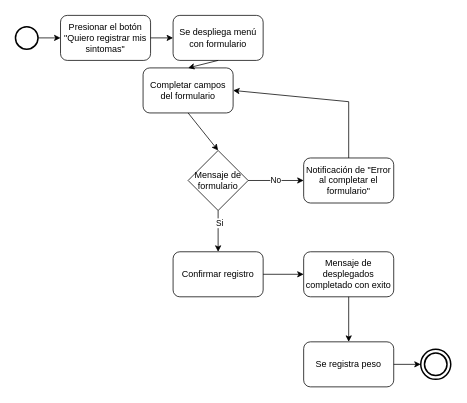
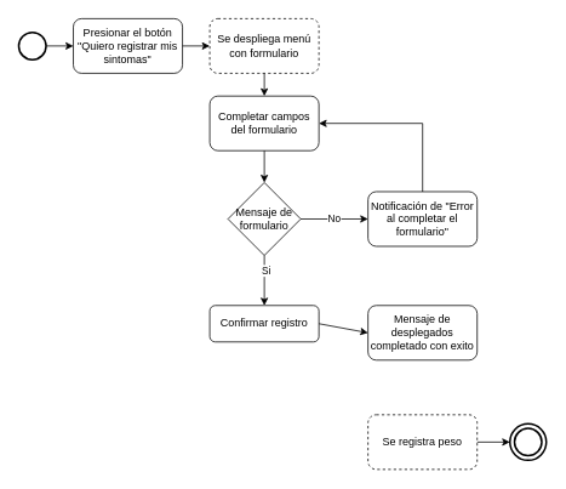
  <mxCell id="0" />
  <mxCell id="1" parent="0" />
  <mxCell id="2" value="" style="strokeWidth=2;html=1;shape=mxgraph.flowchart.start_2;whiteSpace=wrap;" vertex="1" parent="1"><mxGeometry x="20" y="35" width="30" height="30" as="geometry" /></mxCell>
  <mxCell id="3" value="" style="ellipse;shape=doubleEllipse;whiteSpace=wrap;html=1;aspect=fixed;perimeterSpacing=0;strokeWidth=2;" vertex="1" parent="1"><mxGeometry x="560" y="465" width="40" height="40" as="geometry" /></mxCell>
  <mxCell id="4" value="Presionar el botón &quot;Quiero registrar mis sintomas&quot;" style="rounded=1;whiteSpace=wrap;html=1;" vertex="1" parent="1"><mxGeometry x="80" y="20" width="120" height="60" as="geometry" /></mxCell>
  <mxCell id="5" value="" style="endArrow=classic;html=1;rounded=0;exitX=1;exitY=0.5;exitDx=0;exitDy=0;exitPerimeter=0;entryX=0;entryY=0.5;entryDx=0;entryDy=0;" edge="1" parent="1" source="2" target="4"><mxGeometry width="50" height="50" relative="1" as="geometry"><mxPoint x="170" y="340" as="sourcePoint" /><mxPoint x="220" y="290" as="targetPoint" /></mxGeometry></mxCell>
- <mxCell id="6" value="Completar campos del formulario" style="rounded=1;whiteSpace=wrap;html=1;" vertex="1" parent="1"><mxGeometry x="190" y="90" width="120" height="60" as="geometry" /></mxCell>
+ <mxCell id="6" value="Completar campos del formulario" style="rounded=1;whiteSpace=wrap;html=1;" vertex="1" parent="1"><mxGeometry x="230" y="105" width="120" height="60" as="geometry" /></mxCell>
  <mxCell id="7" value="" style="endArrow=classic;html=1;rounded=0;exitX=1;exitY=0.5;exitDx=0;exitDy=0;entryX=0;entryY=0.5;entryDx=0;entryDy=0;" edge="1" parent="1" source="4" target="21"><mxGeometry width="50" height="50" relative="1" as="geometry"><mxPoint x="70" y="75" as="sourcePoint" /><mxPoint x="120" y="75" as="targetPoint" /></mxGeometry></mxCell>
  <mxCell id="8" value="Mensaje de formulario" style="rhombus;whiteSpace=wrap;html=1;" vertex="1" parent="1"><mxGeometry x="250" y="200" width="80" height="80" as="geometry" /></mxCell>
  <mxCell id="9" value="" style="endArrow=classic;html=1;rounded=0;exitX=0.5;exitY=1;exitDx=0;exitDy=0;entryX=0.5;entryY=0;entryDx=0;entryDy=0;" edge="1" parent="1" source="6" target="8"><mxGeometry width="50" height="50" relative="1" as="geometry"><mxPoint x="240" y="75" as="sourcePoint" /><mxPoint x="280" y="75" as="targetPoint" /><Array as="points" /></mxGeometry></mxCell>
  <mxCell id="10" value="Notificación de &quot;Error al completar el formulario&quot;" style="rounded=1;whiteSpace=wrap;html=1;" vertex="1" parent="1"><mxGeometry x="404" y="210" width="120" height="60" as="geometry" /></mxCell>
  <mxCell id="11" value="No" style="endArrow=classic;html=1;rounded=0;exitX=1;exitY=0.5;exitDx=0;exitDy=0;entryX=0;entryY=0.5;entryDx=0;entryDy=0;" edge="1" parent="1" source="8" target="10"><mxGeometry width="50" height="50" relative="1" as="geometry"><mxPoint x="340" y="105" as="sourcePoint" /><mxPoint x="340" y="135" as="targetPoint" /><Array as="points" /></mxGeometry></mxCell>
  <mxCell id="12" value="" style="endArrow=classic;html=1;rounded=0;entryX=1;entryY=0.5;entryDx=0;entryDy=0;exitX=0.5;exitY=0;exitDx=0;exitDy=0;" edge="1" parent="1" source="10" target="6"><mxGeometry width="50" height="50" relative="1" as="geometry"><mxPoint x="520" y="65" as="sourcePoint" /><mxPoint x="390" y="65" as="targetPoint" /><Array as="points"><mxPoint x="464" y="135" /></Array></mxGeometry></mxCell>
  <mxCell id="13" value="" style="endArrow=classic;html=1;rounded=0;exitX=0.5;exitY=1;exitDx=0;exitDy=0;entryX=0.5;entryY=0;entryDx=0;entryDy=0;" edge="1" parent="1" source="8" target="15"><mxGeometry width="50" height="50" relative="1" as="geometry"><mxPoint x="340" y="105" as="sourcePoint" /><mxPoint x="330" y="235" as="targetPoint" /><Array as="points" /></mxGeometry></mxCell>
  <mxCell id="14" value="Si" style="edgeLabel;html=1;align=center;verticalAlign=middle;resizable=0;points=[];" vertex="1" connectable="0" parent="13"><mxGeometry x="-0.427" y="1" relative="1" as="geometry"><mxPoint as="offset" /></mxGeometry></mxCell>
- <mxCell id="15" value="Confirmar registro" style="rounded=1;whiteSpace=wrap;html=1;" vertex="1" parent="1"><mxGeometry x="230" y="335" width="120" height="60" as="geometry" /></mxCell>
+ <mxCell id="15" value="Confirmar registro" style="rounded=1;whiteSpace=wrap;html=1;" vertex="1" parent="1"><mxGeometry x="230" y="335" width="120" height="40" as="geometry" /></mxCell>
  <mxCell id="16" value="Mensaje de desplegados completado con exito" style="rounded=1;whiteSpace=wrap;html=1;" vertex="1" parent="1"><mxGeometry x="404" y="335" width="120" height="60" as="geometry" /></mxCell>
  <mxCell id="17" value="" style="endArrow=classic;html=1;rounded=0;exitX=1;exitY=0.5;exitDx=0;exitDy=0;entryX=0;entryY=0.5;entryDx=0;entryDy=0;" edge="1" parent="1" source="15" target="16"><mxGeometry width="50" height="50" relative="1" as="geometry"><mxPoint x="340" y="105" as="sourcePoint" /><mxPoint x="340" y="135" as="targetPoint" /><Array as="points" /></mxGeometry></mxCell>
- <mxCell id="18" value="Se registra peso" style="rounded=1;whiteSpace=wrap;html=1;" vertex="1" parent="1"><mxGeometry x="404" y="455" width="120" height="60" as="geometry" /></mxCell>
- <mxCell id="19" value="" style="endArrow=classic;html=1;rounded=0;exitX=0.5;exitY=1;exitDx=0;exitDy=0;" edge="1" parent="1" source="16" target="18"><mxGeometry width="50" height="50" relative="1" as="geometry"><mxPoint x="510" y="405" as="sourcePoint" /><mxPoint x="510" y="435" as="targetPoint" /><Array as="points" /></mxGeometry></mxCell>
+ <mxCell id="18" value="Se registra peso" style="rounded=1;whiteSpace=wrap;html=1;dashed=1;" vertex="1" parent="1"><mxGeometry x="404" y="455" width="120" height="60" as="geometry" /></mxCell>
  <mxCell id="20" value="" style="endArrow=classic;html=1;rounded=0;exitX=1;exitY=0.5;exitDx=0;exitDy=0;" edge="1" parent="1" source="18" target="3"><mxGeometry width="50" height="50" relative="1" as="geometry"><mxPoint x="510" y="495" as="sourcePoint" /><mxPoint x="510" y="525" as="targetPoint" /><Array as="points" /></mxGeometry></mxCell>
- <mxCell id="21" value="Se despliega menú con formulario" style="rounded=1;whiteSpace=wrap;html=1;" vertex="1" parent="1"><mxGeometry x="230" y="20" width="120" height="60" as="geometry" /></mxCell>
+ <mxCell id="21" value="Se despliega menú con formulario" style="rounded=1;whiteSpace=wrap;html=1;dashed=1;" vertex="1" parent="1"><mxGeometry x="230" y="20" width="120" height="60" as="geometry" /></mxCell>
  <mxCell id="22" value="" style="endArrow=classic;html=1;rounded=0;entryX=0.5;entryY=0;entryDx=0;entryDy=0;exitX=0.5;exitY=1;exitDx=0;exitDy=0;" edge="1" parent="1" source="21" target="6"><mxGeometry width="50" height="50" relative="1" as="geometry"><mxPoint x="250" y="85" as="sourcePoint" /><mxPoint x="150" y="190" as="targetPoint" /></mxGeometry></mxCell>
